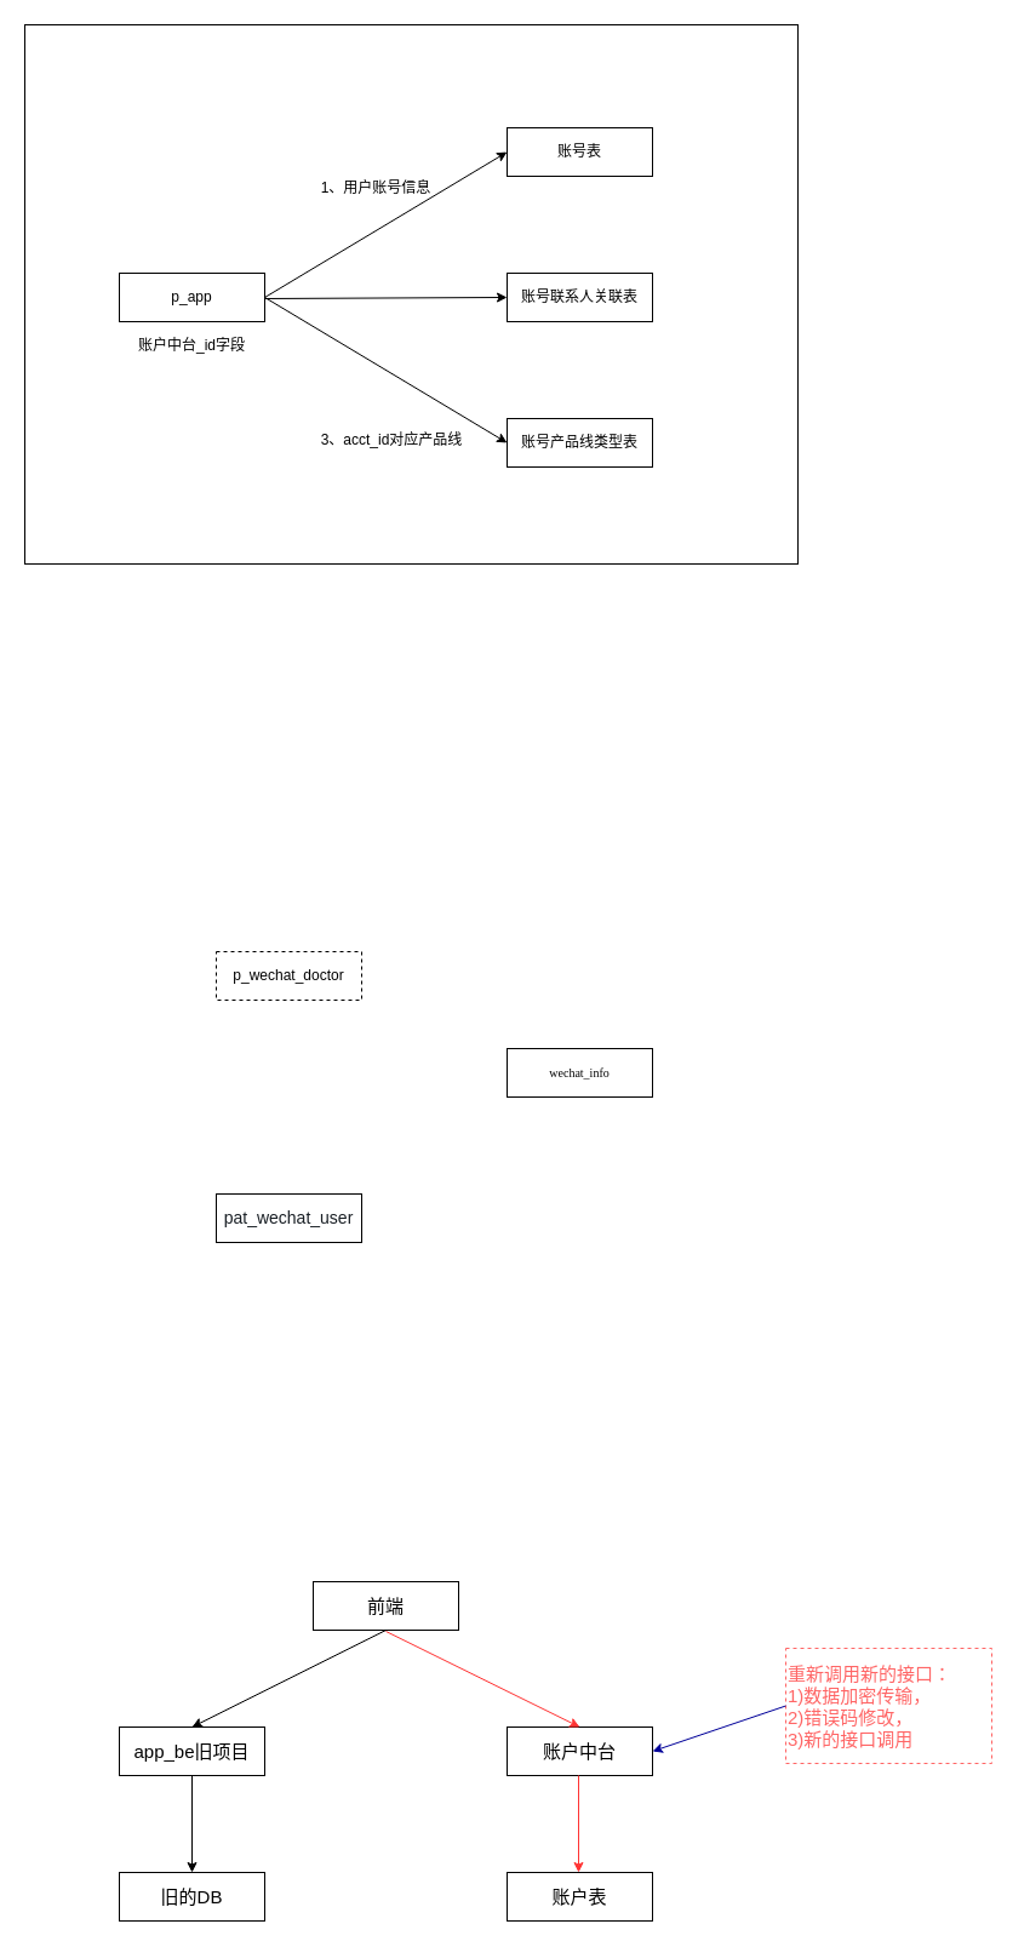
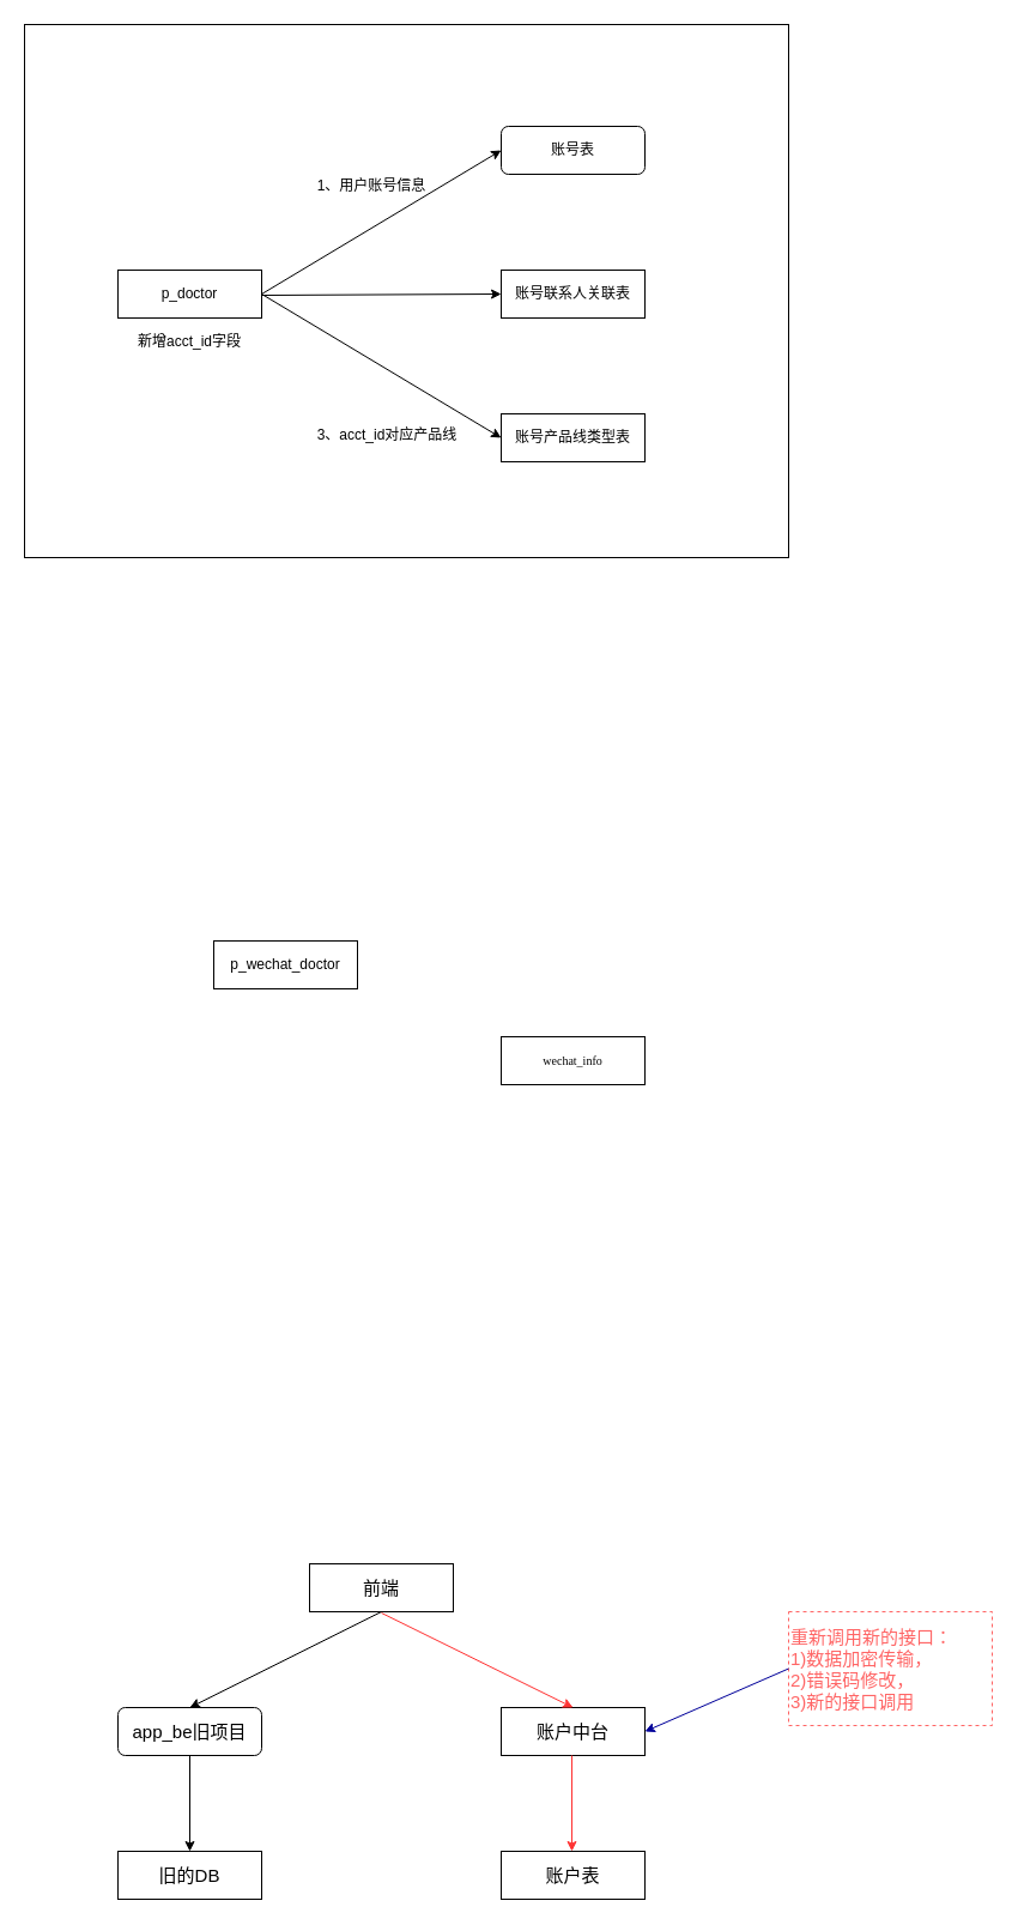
  <mxCell id="0" />
  <mxCell id="1" parent="0" />
  <mxCell id="2" value="" style="rounded=0;whiteSpace=wrap;html=1;" parent="1" vertex="1"><mxGeometry x="20" y="20" width="638" height="445" as="geometry" /></mxCell>
- <mxCell id="3" value="p_app" style="rounded=0;whiteSpace=wrap;html=1;" parent="1" vertex="1"><mxGeometry x="98" y="225" width="120" height="40" as="geometry" /></mxCell>
- <mxCell id="4" value="账户中台_id字段" style="text;html=1;strokeColor=none;fillColor=none;align=center;verticalAlign=middle;whiteSpace=wrap;rounded=0;" parent="1" vertex="1"><mxGeometry x="108" y="275" width="100" height="20" as="geometry" /></mxCell>
- <mxCell id="5" value="&lt;span style=&quot;text-align: left&quot;&gt;账号表&lt;/span&gt;" style="rounded=0;whiteSpace=wrap;html=1;" parent="1" vertex="1"><mxGeometry x="418" y="105" width="120" height="40" as="geometry" /></mxCell>
+ <mxCell id="3" value="p_doctor" style="rounded=0;whiteSpace=wrap;html=1;" parent="1" vertex="1"><mxGeometry x="98" y="225" width="120" height="40" as="geometry" /></mxCell>
+ <mxCell id="4" value="新增acct_id字段" style="text;html=1;strokeColor=none;fillColor=none;align=center;verticalAlign=middle;whiteSpace=wrap;rounded=0;" parent="1" vertex="1"><mxGeometry x="108" y="275" width="100" height="20" as="geometry" /></mxCell>
+ <mxCell id="5" value="&lt;span style=&quot;text-align: left&quot;&gt;账号表&lt;/span&gt;" style="whiteSpace=wrap;html=1;rounded=1;" parent="1" vertex="1"><mxGeometry x="418" y="105" width="120" height="40" as="geometry" /></mxCell>
  <mxCell id="6" value="&lt;span style=&quot;text-align: left&quot;&gt;账号联系人关联表&lt;/span&gt;" style="rounded=0;whiteSpace=wrap;html=1;" parent="1" vertex="1"><mxGeometry x="418" y="225" width="120" height="40" as="geometry" /></mxCell>
  <mxCell id="7" value="账号产品线类型表" style="rounded=0;whiteSpace=wrap;html=1;" parent="1" vertex="1"><mxGeometry x="418" y="345" width="120" height="40" as="geometry" /></mxCell>
  <mxCell id="8" value="" style="endArrow=classic;html=1;entryX=0;entryY=0.5;entryDx=0;entryDy=0;" parent="1" target="5" edge="1"><mxGeometry width="50" height="50" relative="1" as="geometry"><mxPoint x="218" y="245" as="sourcePoint" /><mxPoint x="268" y="195" as="targetPoint" /></mxGeometry></mxCell>
  <mxCell id="9" value="" style="endArrow=classic;html=1;entryX=0;entryY=0.5;entryDx=0;entryDy=0;exitX=1;exitY=0.5;exitDx=0;exitDy=0;" parent="1" target="6" edge="1"><mxGeometry width="50" height="50" relative="1" as="geometry"><mxPoint x="218" y="246" as="sourcePoint" /><mxPoint x="338" y="246" as="targetPoint" /></mxGeometry></mxCell>
  <mxCell id="10" value="" style="endArrow=classic;html=1;entryX=0;entryY=0.5;entryDx=0;entryDy=0;exitX=1;exitY=0.5;exitDx=0;exitDy=0;" parent="1" source="3" target="7" edge="1"><mxGeometry width="50" height="50" relative="1" as="geometry"><mxPoint x="238" y="305" as="sourcePoint" /><mxPoint x="288" y="255" as="targetPoint" /></mxGeometry></mxCell>
  <mxCell id="11" value="1、用户账号信息" style="text;html=1;strokeColor=none;fillColor=none;align=center;verticalAlign=middle;whiteSpace=wrap;rounded=0;" parent="1" vertex="1"><mxGeometry x="245" y="145" width="130" height="20" as="geometry" /></mxCell>
  <mxCell id="12" value="3、acct_id对应产品线" style="text;html=1;strokeColor=none;fillColor=none;align=center;verticalAlign=middle;whiteSpace=wrap;rounded=0;" parent="1" vertex="1"><mxGeometry x="258" y="353" width="130" height="20" as="geometry" /></mxCell>
- <mxCell id="13" value="p_wechat_doctor" style="rounded=0;whiteSpace=wrap;html=1;dashed=1;" parent="1" vertex="1"><mxGeometry x="178" y="785" width="120" height="40" as="geometry" /></mxCell>
- <mxCell id="14" value="&lt;span style=&quot;color: rgb(25 , 31 , 37) ; font-family: &amp;#34;microsoft yahei&amp;#34; , &amp;#34;segoe ui&amp;#34; , , &amp;#34;roboto&amp;#34; , &amp;#34;droid sans&amp;#34; , &amp;#34;helvetica neue&amp;#34; , sans-serif , &amp;#34;tahoma&amp;#34; , &amp;#34;segoe ui symbol&amp;#34; ; font-size: 14px ; text-align: left ; white-space: pre-wrap ; background-color: rgb(255 , 255 , 255)&quot;&gt;pat_wechat_user&lt;/span&gt;" style="rounded=0;whiteSpace=wrap;html=1;" parent="1" vertex="1"><mxGeometry x="178" y="985" width="120" height="40" as="geometry" /></mxCell>
+ <mxCell id="13" value="p_wechat_doctor" style="rounded=0;whiteSpace=wrap;html=1;" parent="1" vertex="1"><mxGeometry x="178" y="785" width="120" height="40" as="geometry" /></mxCell>
  <mxCell id="15" value="&lt;span lang=&quot;EN-US&quot; style=&quot;font-size: 7.5pt ; font-family: &amp;#34;consolas&amp;#34; ; border: 1pt none ; padding: 0cm&quot;&gt;wechat_info&lt;/span&gt;" style="rounded=0;whiteSpace=wrap;html=1;" parent="1" vertex="1"><mxGeometry x="418" y="865" width="120" height="40" as="geometry" /></mxCell>
- <mxCell id="16" value="app_be旧项目" style="rounded=0;whiteSpace=wrap;html=1;fontSize=15;" vertex="1" parent="1"><mxGeometry x="98" y="1425" width="120" height="40" as="geometry" /></mxCell>
+ <mxCell id="16" value="app_be旧项目" style="whiteSpace=wrap;html=1;fontSize=15;rounded=1;" vertex="1" parent="1"><mxGeometry x="98" y="1425" width="120" height="40" as="geometry" /></mxCell>
  <mxCell id="17" value="账户中台" style="rounded=0;whiteSpace=wrap;html=1;fontSize=15;" vertex="1" parent="1"><mxGeometry x="418" y="1425" width="120" height="40" as="geometry" /></mxCell>
  <mxCell id="18" value="前端" style="rounded=0;whiteSpace=wrap;html=1;fontSize=15;" vertex="1" parent="1"><mxGeometry x="258" y="1305" width="120" height="40" as="geometry" /></mxCell>
  <mxCell id="19" value="旧的DB" style="rounded=0;whiteSpace=wrap;html=1;fontSize=15;" vertex="1" parent="1"><mxGeometry x="98" y="1545" width="120" height="40" as="geometry" /></mxCell>
  <mxCell id="20" value="账户表" style="rounded=0;whiteSpace=wrap;html=1;fontSize=15;" vertex="1" parent="1"><mxGeometry x="418" y="1545" width="120" height="40" as="geometry" /></mxCell>
  <mxCell id="21" value="" style="endArrow=classic;html=1;fontSize=15;entryX=0.5;entryY=0;entryDx=0;entryDy=0;exitX=0.5;exitY=1;exitDx=0;exitDy=0;" edge="1" parent="1" source="16" target="19"><mxGeometry width="50" height="50" relative="1" as="geometry"><mxPoint x="238" y="1495" as="sourcePoint" /><mxPoint x="288" y="1445" as="targetPoint" /></mxGeometry></mxCell>
  <mxCell id="22" value="" style="endArrow=classic;html=1;fontSize=15;entryX=0.5;entryY=0;entryDx=0;entryDy=0;exitX=0.5;exitY=1;exitDx=0;exitDy=0;" edge="1" parent="1" source="18" target="16"><mxGeometry width="50" height="50" relative="1" as="geometry"><mxPoint x="318" y="1355" as="sourcePoint" /><mxPoint x="368" y="1385" as="targetPoint" /></mxGeometry></mxCell>
  <mxCell id="23" value="" style="endArrow=classic;html=1;fontSize=15;entryX=0.5;entryY=0;entryDx=0;entryDy=0;fontColor=#000000;labelBackgroundColor=#000000;strokeColor=#FF3333;" edge="1" parent="1" target="17"><mxGeometry width="50" height="50" relative="1" as="geometry"><mxPoint x="318" y="1346" as="sourcePoint" /><mxPoint x="168" y="1435" as="targetPoint" /></mxGeometry></mxCell>
  <mxCell id="24" value="" style="endArrow=classic;html=1;fontSize=15;entryX=0.5;entryY=0;entryDx=0;entryDy=0;exitX=0.5;exitY=1;exitDx=0;exitDy=0;strokeColor=#FF3333;" edge="1" parent="1"><mxGeometry width="50" height="50" relative="1" as="geometry"><mxPoint x="477" y="1465" as="sourcePoint" /><mxPoint x="477" y="1545" as="targetPoint" /></mxGeometry></mxCell>
- <mxCell id="25" value="重新调用新的接口：&lt;br style=&quot;font-size: 15px&quot;&gt;1)数据加密传输，&lt;br&gt;2)错误码修改，&lt;br&gt;3)新的接口调用" style="rounded=0;whiteSpace=wrap;html=1;fontSize=15;fontColor=#FF6666;align=left;strokeColor=#FF6666;dashed=1;" vertex="1" parent="1"><mxGeometry x="648" y="1360" width="170" height="95" as="geometry" /></mxCell>
+ <mxCell id="25" value="重新调用新的接口：&lt;br style=&quot;font-size: 15px&quot;&gt;1)数据加密传输，&lt;br&gt;2)错误码修改，&lt;br&gt;3)新的接口调用" style="rounded=0;whiteSpace=wrap;html=1;fontSize=15;fontColor=#FF6666;align=left;strokeColor=#FF6666;dashed=1;" vertex="1" parent="1"><mxGeometry x="658" y="1345" width="170" height="95" as="geometry" /></mxCell>
  <mxCell id="26" value="" style="endArrow=classic;html=1;labelBackgroundColor=#000000;strokeColor=#000099;fontSize=15;fontColor=#FF6666;entryX=1;entryY=0.5;entryDx=0;entryDy=0;exitX=0;exitY=0.5;exitDx=0;exitDy=0;" edge="1" parent="1" source="25" target="17"><mxGeometry width="50" height="50" relative="1" as="geometry"><mxPoint x="648" y="1395" as="sourcePoint" /><mxPoint x="738" y="1485" as="targetPoint" /></mxGeometry></mxCell>
